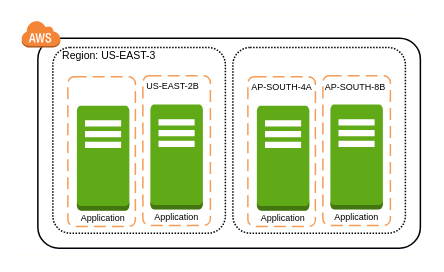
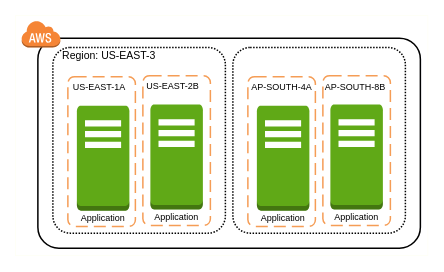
  <mxCell id="0" />
  <mxCell id="1" parent="0" />
  <mxCell id="2" value="" style="rounded=0;whiteSpace=wrap;html=1;strokeColor=#FEFFF5;" parent="1" vertex="1"><mxGeometry x="20" y="20" width="550" height="320" as="geometry" /></mxCell>
  <mxCell id="3" value="" style="rounded=1;arcSize=10;dashed=0;fillColor=none;gradientColor=none;strokeWidth=2;" parent="1" vertex="1"><mxGeometry x="50" y="50" width="510" height="280" as="geometry" /></mxCell>
  <mxCell id="4" value="" style="rounded=1;arcSize=10;dashed=1;fillColor=none;gradientColor=none;dashPattern=1 1;strokeWidth=2;" parent="1" vertex="1"><mxGeometry x="70" y="62.53" width="230" height="247.47" as="geometry" /></mxCell>
  <mxCell id="5" value="" style="dashed=0;html=1;shape=mxgraph.aws3.cloud;fillColor=#F58536;gradientColor=none;dashed=0;strokeColor=#4797FF;" parent="1" vertex="1"><mxGeometry x="28" y="26.53" width="52" height="36" as="geometry" /></mxCell>
  <mxCell id="6" value="" style="rounded=1;arcSize=10;dashed=1;strokeColor=#F59D56;fillColor=none;gradientColor=none;dashPattern=8 4;strokeWidth=2;" parent="1" vertex="1"><mxGeometry x="90" y="101.51" width="90" height="199.5" as="geometry" /></mxCell>
  <mxCell id="7" value="" style="rounded=1;arcSize=10;dashed=1;strokeColor=#F59D56;fillColor=none;gradientColor=none;dashPattern=8 4;strokeWidth=2;" parent="1" vertex="1"><mxGeometry x="190" y="100.25" width="90" height="199.5" as="geometry" /></mxCell>
  <mxCell id="8" value="Region: US-EAST-3" style="text;html=1;strokeColor=none;fillColor=none;align=center;verticalAlign=middle;whiteSpace=wrap;rounded=0;fontSize=14;" parent="1" vertex="1"><mxGeometry x="80" y="62.53" width="130" height="20" as="geometry" /></mxCell>
+ <mxCell id="9" value="US-EAST-1A" style="text;html=1;strokeColor=none;fillColor=none;align=center;verticalAlign=middle;whiteSpace=wrap;rounded=0;" parent="1" vertex="1"><mxGeometry x="92" y="105.25" width="80" height="20" as="geometry" /></mxCell>
  <mxCell id="10" value="US-EAST-2B" style="text;html=1;strokeColor=none;fillColor=none;align=center;verticalAlign=middle;whiteSpace=wrap;rounded=0;" parent="1" vertex="1"><mxGeometry x="190" y="103.99" width="80" height="20" as="geometry" /></mxCell>
  <mxCell id="11" value="AP-SOUTH-4A" style="text;html=1;strokeColor=none;fillColor=none;align=center;verticalAlign=middle;whiteSpace=wrap;rounded=0;" parent="1" vertex="1"><mxGeometry x="328.5" y="105.25" width="93" height="20" as="geometry" /></mxCell>
  <mxCell id="12" value="AP-SOUTH-8B" style="text;html=1;strokeColor=none;fillColor=none;align=center;verticalAlign=middle;whiteSpace=wrap;rounded=0;" parent="1" vertex="1"><mxGeometry x="427" y="105.25" width="93" height="20" as="geometry" /></mxCell>
  <mxCell id="13" value="" style="outlineConnect=0;dashed=0;verticalLabelPosition=bottom;verticalAlign=top;align=center;html=1;shape=mxgraph.aws3.traditional_server;fillColor=#60a917;strokeColor=#2D7600;fontColor=#ffffff;" parent="1" vertex="1"><mxGeometry x="102" y="140" width="70" height="140" as="geometry" /></mxCell>
  <mxCell id="14" value="Application" style="text;html=1;strokeColor=none;fillColor=none;align=center;verticalAlign=middle;whiteSpace=wrap;rounded=0;" parent="1" vertex="1"><mxGeometry x="112.896" y="279.87" width="48.214" height="20" as="geometry" /></mxCell>
  <mxCell id="15" value="" style="outlineConnect=0;dashed=0;verticalLabelPosition=bottom;verticalAlign=top;align=center;html=1;shape=mxgraph.aws3.traditional_server;fillColor=#60a917;strokeColor=#2D7600;fontColor=#ffffff;" parent="1" vertex="1"><mxGeometry x="200" y="138.61" width="70" height="140" as="geometry" /></mxCell>
  <mxCell id="16" value="Application" style="text;html=1;strokeColor=none;fillColor=none;align=center;verticalAlign=middle;whiteSpace=wrap;rounded=0;" parent="1" vertex="1"><mxGeometry x="210.896" y="278.61" width="48.214" height="20" as="geometry" /></mxCell>
  <mxCell id="17" value="" style="rounded=1;arcSize=10;dashed=1;fillColor=none;gradientColor=none;dashPattern=1 1;strokeWidth=2;" vertex="1" parent="1"><mxGeometry x="310" y="62.53" width="230" height="247.47" as="geometry" /></mxCell>
  <mxCell id="18" value="" style="rounded=1;arcSize=10;dashed=1;strokeColor=#F59D56;fillColor=none;gradientColor=none;dashPattern=8 4;strokeWidth=2;" vertex="1" parent="1"><mxGeometry x="330" y="101.51" width="90" height="199.5" as="geometry" /></mxCell>
  <mxCell id="19" value="" style="rounded=1;arcSize=10;dashed=1;strokeColor=#F59D56;fillColor=none;gradientColor=none;dashPattern=8 4;strokeWidth=2;" vertex="1" parent="1"><mxGeometry x="430" y="100.25" width="90" height="199.5" as="geometry" /></mxCell>
  <mxCell id="20" value="" style="outlineConnect=0;dashed=0;verticalLabelPosition=bottom;verticalAlign=top;align=center;html=1;shape=mxgraph.aws3.traditional_server;fillColor=#60a917;strokeColor=#2D7600;fontColor=#ffffff;" vertex="1" parent="1"><mxGeometry x="342" y="140" width="70" height="140" as="geometry" /></mxCell>
  <mxCell id="21" value="Application" style="text;html=1;strokeColor=none;fillColor=none;align=center;verticalAlign=middle;whiteSpace=wrap;rounded=0;" vertex="1" parent="1"><mxGeometry x="352.896" y="279.87" width="48.214" height="20" as="geometry" /></mxCell>
  <mxCell id="22" value="" style="outlineConnect=0;dashed=0;verticalLabelPosition=bottom;verticalAlign=top;align=center;html=1;shape=mxgraph.aws3.traditional_server;fillColor=#60a917;strokeColor=#2D7600;fontColor=#ffffff;" vertex="1" parent="1"><mxGeometry x="440" y="138.61" width="70" height="140" as="geometry" /></mxCell>
  <mxCell id="23" value="Application" style="text;html=1;strokeColor=none;fillColor=none;align=center;verticalAlign=middle;whiteSpace=wrap;rounded=0;" vertex="1" parent="1"><mxGeometry x="450.896" y="278.61" width="48.214" height="20" as="geometry" /></mxCell>
